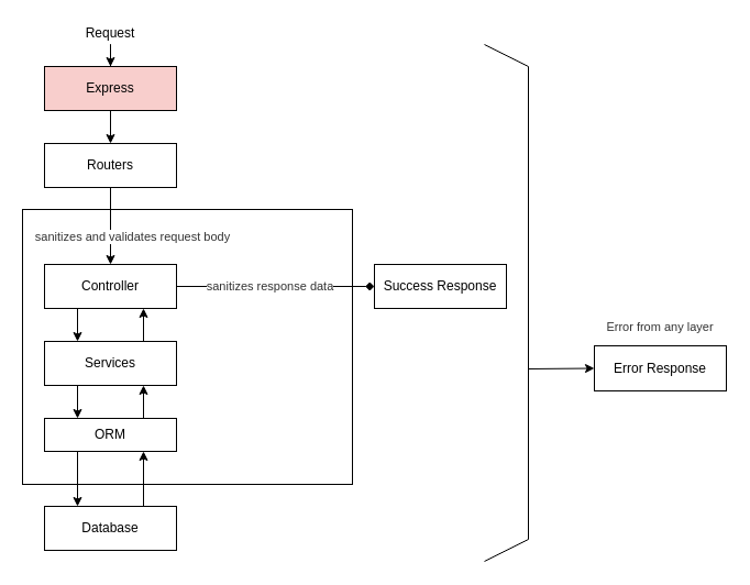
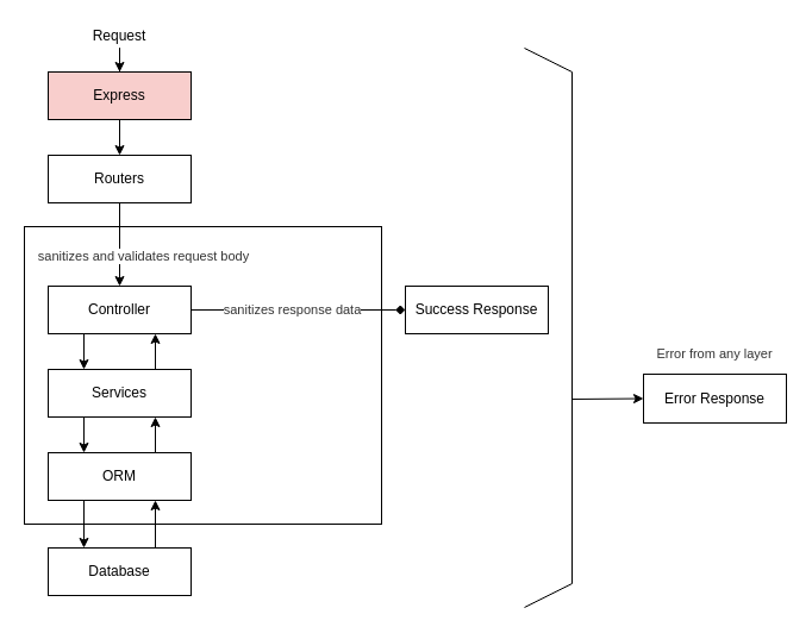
  <mxCell id="0" />
  <mxCell id="1" parent="0" />
  <mxCell id="2" value="" style="rounded=0;whiteSpace=wrap;html=1;" vertex="1" parent="1"><mxGeometry x="20" y="190" width="300" height="250" as="geometry" /></mxCell>
  <mxCell id="3" style="edgeStyle=orthogonalEdgeStyle;rounded=0;orthogonalLoop=1;jettySize=auto;html=1;entryX=0.5;entryY=0;entryDx=0;entryDy=0;" edge="1" parent="1" source="4" target="7"><mxGeometry relative="1" as="geometry" /></mxCell>
  <mxCell id="4" value="Express" style="rounded=0;whiteSpace=wrap;html=1;fillColor=#f8cecc;" vertex="1" parent="1"><mxGeometry x="40" y="60" width="120" height="40" as="geometry" /></mxCell>
  <mxCell id="5" style="edgeStyle=orthogonalEdgeStyle;rounded=0;orthogonalLoop=1;jettySize=auto;html=1;entryX=0.5;entryY=0;entryDx=0;entryDy=0;exitX=0.5;exitY=1;exitDx=0;exitDy=0;" edge="1" parent="1" source="7" target="13"><mxGeometry relative="1" as="geometry"><mxPoint x="100" y="170" as="sourcePoint" /></mxGeometry></mxCell>
  <mxCell id="6" value="sanitizes and validates request body" style="edgeLabel;html=1;align=center;verticalAlign=middle;resizable=0;points=[];fontColor=#333333;" vertex="1" connectable="0" parent="5"><mxGeometry x="-0.353" y="1" relative="1" as="geometry"><mxPoint x="18" y="21" as="offset" /></mxGeometry></mxCell>
  <mxCell id="7" value="Routers" style="rounded=0;whiteSpace=wrap;html=1;" vertex="1" parent="1"><mxGeometry x="40" y="130" width="120" height="40" as="geometry" /></mxCell>
  <mxCell id="8" style="edgeStyle=orthogonalEdgeStyle;rounded=0;orthogonalLoop=1;jettySize=auto;html=1;entryX=0.25;entryY=0;entryDx=0;entryDy=0;exitX=0.25;exitY=1;exitDx=0;exitDy=0;" edge="1" parent="1" source="13" target="16"><mxGeometry relative="1" as="geometry" /></mxCell>
  <mxCell id="9" style="edgeStyle=orthogonalEdgeStyle;rounded=0;orthogonalLoop=1;jettySize=auto;html=1;entryX=0;entryY=0.5;entryDx=0;entryDy=0;fontColor=#333333;endArrow=diamond;" edge="1" parent="1" source="13" target="19"><mxGeometry relative="1" as="geometry" /></mxCell>
  <mxCell id="10" value="Text" style="edgeLabel;html=1;align=center;verticalAlign=middle;resizable=0;points=[];fontColor=#333333;" vertex="1" connectable="0" parent="9"><mxGeometry x="0.133" y="-2" relative="1" as="geometry"><mxPoint x="-2" y="-2" as="offset" /></mxGeometry></mxCell>
  <mxCell id="11" value="Text" style="edgeLabel;html=1;align=center;verticalAlign=middle;resizable=0;points=[];fontColor=#333333;" vertex="1" connectable="0" parent="9"><mxGeometry x="0.122" y="-2" relative="1" as="geometry"><mxPoint as="offset" /></mxGeometry></mxCell>
  <mxCell id="12" value="sanitizes response data" style="edgeLabel;html=1;align=center;verticalAlign=middle;resizable=0;points=[];fontColor=#333333;" vertex="1" connectable="0" parent="9"><mxGeometry x="0.156" y="-3" relative="1" as="geometry"><mxPoint x="-20" y="-4" as="offset" /></mxGeometry></mxCell>
  <mxCell id="13" value="Controller" style="rounded=0;whiteSpace=wrap;html=1;" vertex="1" parent="1"><mxGeometry x="40" y="240" width="120" height="40" as="geometry" /></mxCell>
  <mxCell id="14" style="edgeStyle=orthogonalEdgeStyle;rounded=0;orthogonalLoop=1;jettySize=auto;html=1;entryX=0.75;entryY=1;entryDx=0;entryDy=0;fontColor=#333333;exitX=0.75;exitY=0;exitDx=0;exitDy=0;" edge="1" parent="1" source="16" target="13"><mxGeometry relative="1" as="geometry" /></mxCell>
  <mxCell id="15" style="edgeStyle=orthogonalEdgeStyle;rounded=0;orthogonalLoop=1;jettySize=auto;html=1;exitX=0.25;exitY=1;exitDx=0;exitDy=0;entryX=0.25;entryY=0;entryDx=0;entryDy=0;fontColor=#333333;" edge="1" parent="1" source="16" target="22"><mxGeometry relative="1" as="geometry" /></mxCell>
  <mxCell id="16" value="Services" style="rounded=0;whiteSpace=wrap;html=1;" vertex="1" parent="1"><mxGeometry x="40" y="310" width="120" height="40" as="geometry" /></mxCell>
  <mxCell id="17" style="edgeStyle=orthogonalEdgeStyle;rounded=0;orthogonalLoop=1;jettySize=auto;html=1;entryX=0.5;entryY=0;entryDx=0;entryDy=0;" edge="1" parent="1" source="18" target="4"><mxGeometry relative="1" as="geometry" /></mxCell>
  <mxCell id="18" value="Request" style="text;html=1;strokeColor=none;fillColor=none;align=center;verticalAlign=middle;whiteSpace=wrap;rounded=0;" vertex="1" parent="1"><mxGeometry x="80" y="20" width="40" height="20" as="geometry" /></mxCell>
  <mxCell id="19" value="Success Response" style="rounded=0;whiteSpace=wrap;html=1;" vertex="1" parent="1"><mxGeometry x="340" y="240" width="120" height="40" as="geometry" /></mxCell>
  <mxCell id="20" style="edgeStyle=orthogonalEdgeStyle;rounded=0;orthogonalLoop=1;jettySize=auto;html=1;exitX=0.75;exitY=0;exitDx=0;exitDy=0;entryX=0.75;entryY=1;entryDx=0;entryDy=0;fontColor=#333333;" edge="1" parent="1" source="22" target="16"><mxGeometry relative="1" as="geometry" /></mxCell>
  <mxCell id="21" style="edgeStyle=orthogonalEdgeStyle;rounded=0;orthogonalLoop=1;jettySize=auto;html=1;exitX=0.25;exitY=1;exitDx=0;exitDy=0;entryX=0.25;entryY=0;entryDx=0;entryDy=0;fontSize=14;fontColor=#333333;" edge="1" parent="1" source="22" target="24"><mxGeometry relative="1" as="geometry" /></mxCell>
- <mxCell id="22" value="ORM" style="rounded=0;whiteSpace=wrap;html=1;" vertex="1" parent="1"><mxGeometry x="40" y="380" width="120" height="30" as="geometry" /></mxCell>
+ <mxCell id="22" value="ORM" style="rounded=0;whiteSpace=wrap;html=1;" vertex="1" parent="1"><mxGeometry x="40" y="380" width="120" height="40" as="geometry" /></mxCell>
  <mxCell id="23" style="edgeStyle=orthogonalEdgeStyle;rounded=0;orthogonalLoop=1;jettySize=auto;html=1;exitX=0.75;exitY=0;exitDx=0;exitDy=0;entryX=0.75;entryY=1;entryDx=0;entryDy=0;fontSize=14;fontColor=#333333;" edge="1" parent="1" source="24" target="22"><mxGeometry relative="1" as="geometry" /></mxCell>
  <mxCell id="24" value="Database" style="rounded=0;whiteSpace=wrap;html=1;" vertex="1" parent="1"><mxGeometry x="40" y="460" width="120" height="40" as="geometry" /></mxCell>
  <mxCell id="25" value="Error Response" style="rounded=0;whiteSpace=wrap;html=1;" vertex="1" parent="1"><mxGeometry x="540" y="314" width="120" height="41" as="geometry" /></mxCell>
  <mxCell id="26" value="Error from any layer" style="text;html=1;strokeColor=none;fillColor=none;align=center;verticalAlign=middle;whiteSpace=wrap;rounded=0;fontSize=11;fontColor=#333333;" vertex="1" parent="1"><mxGeometry x="545" y="287" width="110" height="20" as="geometry" /></mxCell>
  <mxCell id="27" value="" style="endArrow=none;html=1;fontSize=11;fontColor=#333333;" edge="1" parent="1"><mxGeometry width="50" height="50" relative="1" as="geometry"><mxPoint x="480" y="490" as="sourcePoint" /><mxPoint x="480" y="60" as="targetPoint" /></mxGeometry></mxCell>
  <mxCell id="28" value="" style="endArrow=none;html=1;fontSize=11;fontColor=#333333;" edge="1" parent="1"><mxGeometry width="50" height="50" relative="1" as="geometry"><mxPoint x="440" y="510" as="sourcePoint" /><mxPoint x="480" y="490" as="targetPoint" /></mxGeometry></mxCell>
  <mxCell id="29" value="" style="endArrow=none;html=1;fontSize=11;fontColor=#333333;" edge="1" parent="1"><mxGeometry width="50" height="50" relative="1" as="geometry"><mxPoint x="440" y="40" as="sourcePoint" /><mxPoint x="480" y="60" as="targetPoint" /></mxGeometry></mxCell>
  <mxCell id="30" value="" style="endArrow=classic;html=1;fontSize=11;fontColor=#333333;entryX=0;entryY=0.5;entryDx=0;entryDy=0;" edge="1" parent="1" target="25"><mxGeometry width="50" height="50" relative="1" as="geometry"><mxPoint x="480" y="335" as="sourcePoint" /><mxPoint x="290" y="170" as="targetPoint" /></mxGeometry></mxCell>
